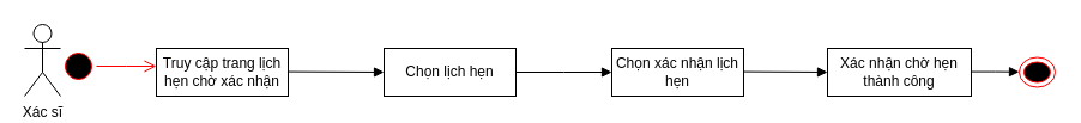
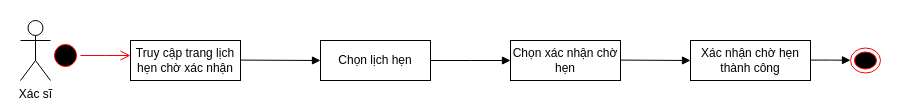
  <mxCell id="0" />
  <mxCell id="1" parent="0" />
  <mxCell id="2" value="Xác sĩ" style="shape=umlActor;verticalLabelPosition=bottom;verticalAlign=top;html=1;" vertex="1" parent="1"><mxGeometry x="20" y="20" width="30" height="60" as="geometry" /></mxCell>
  <mxCell id="3" value="" style="ellipse;html=1;shape=startState;fillColor=#000000;strokeColor=#ff0000;" vertex="1" parent="1"><mxGeometry x="50" y="40" width="30" height="30" as="geometry" /></mxCell>
  <mxCell id="4" value="" style="edgeStyle=orthogonalEdgeStyle;html=1;verticalAlign=bottom;endArrow=open;endSize=8;strokeColor=#ff0000;rounded=0;" edge="1" source="3" parent="1"><mxGeometry relative="1" as="geometry"><mxPoint x="130" y="55" as="targetPoint" /></mxGeometry></mxCell>
  <mxCell id="5" value="Truy cập trang lịch hẹn chờ xác nhận" style="html=1;whiteSpace=wrap;" vertex="1" parent="1"><mxGeometry x="130" y="40" width="110" height="40" as="geometry" /></mxCell>
  <mxCell id="6" value="" style="html=1;verticalAlign=bottom;endArrow=block;edgeStyle=elbowEdgeStyle;elbow=vertical;curved=0;rounded=0;" edge="1" parent="1"><mxGeometry width="80" relative="1" as="geometry"><mxPoint x="240" y="59.58" as="sourcePoint" /><mxPoint x="320" y="59.58" as="targetPoint" /></mxGeometry></mxCell>
  <mxCell id="7" value="Chọn lịch hẹn" style="html=1;whiteSpace=wrap;" vertex="1" parent="1"><mxGeometry x="320" y="40" width="110" height="40" as="geometry" /></mxCell>
  <mxCell id="8" value="" style="html=1;verticalAlign=bottom;endArrow=block;edgeStyle=elbowEdgeStyle;elbow=vertical;curved=0;rounded=0;" edge="1" parent="1"><mxGeometry width="80" relative="1" as="geometry"><mxPoint x="430" y="60" as="sourcePoint" /><mxPoint x="510" y="60" as="targetPoint" /></mxGeometry></mxCell>
- <mxCell id="9" value="Chọn xác nhận lịch hẹn" style="html=1;whiteSpace=wrap;" vertex="1" parent="1"><mxGeometry x="510" y="40" width="110" height="40" as="geometry" /></mxCell>
+ <mxCell id="9" value="Chọn xác nhận chờ hẹn" style="html=1;whiteSpace=wrap;" vertex="1" parent="1"><mxGeometry x="510" y="40" width="110" height="40" as="geometry" /></mxCell>
  <mxCell id="10" value="" style="ellipse;html=1;shape=endState;fillColor=#000000;strokeColor=#ff0000;" vertex="1" parent="1"><mxGeometry x="850" y="47.5" width="30" height="25" as="geometry" /></mxCell>
  <mxCell id="11" value="" style="html=1;verticalAlign=bottom;endArrow=block;edgeStyle=elbowEdgeStyle;elbow=vertical;curved=0;rounded=0;" edge="1" parent="1"><mxGeometry width="80" relative="1" as="geometry"><mxPoint x="620" y="59.58" as="sourcePoint" /><mxPoint x="690" y="60" as="targetPoint" /><Array as="points"><mxPoint x="270" y="60" /></Array></mxGeometry></mxCell>
  <mxCell id="12" value="Xác nhận chờ hẹn thành công" style="html=1;whiteSpace=wrap;" vertex="1" parent="1"><mxGeometry x="690" y="40" width="120" height="40" as="geometry" /></mxCell>
  <mxCell id="13" value="" style="html=1;verticalAlign=bottom;endArrow=block;edgeStyle=elbowEdgeStyle;elbow=horizontal;curved=0;rounded=0;" edge="1" parent="1"><mxGeometry width="80" relative="1" as="geometry"><mxPoint x="810" y="59.58" as="sourcePoint" /><mxPoint x="850" y="59.75" as="targetPoint" /></mxGeometry></mxCell>
